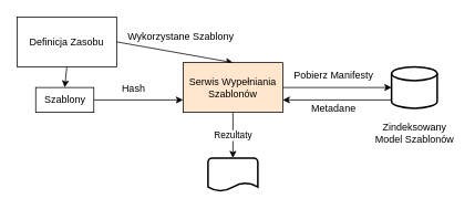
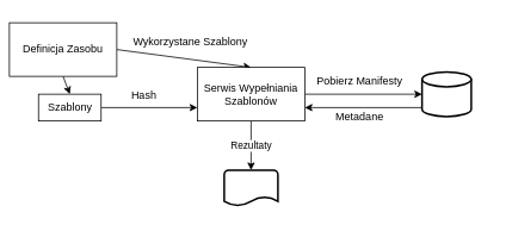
  <mxCell id="0" />
  <mxCell id="1" parent="0" />
  <mxCell id="2" style="rounded=0;orthogonalLoop=1;jettySize=auto;html=1;exitX=1;exitY=0.5;exitDx=0;exitDy=0;entryX=0.5;entryY=0;entryDx=0;entryDy=0;" edge="1" parent="1" source="5" target="12"><mxGeometry relative="1" as="geometry" /></mxCell>
  <mxCell id="3" value="Wykorzystane Szablony" style="text;html=1;resizable=0;points=[];align=center;verticalAlign=middle;labelBackgroundColor=#ffffff;" vertex="1" connectable="0" parent="2"><mxGeometry x="0.103" y="3" relative="1" as="geometry"><mxPoint x="-1" y="-17" as="offset" /></mxGeometry></mxCell>
  <mxCell id="4" style="edgeStyle=none;rounded=0;orthogonalLoop=1;jettySize=auto;html=1;exitX=0.5;exitY=1;exitDx=0;exitDy=0;entryX=0.5;entryY=0;entryDx=0;entryDy=0;" edge="1" parent="1" source="5" target="17"><mxGeometry relative="1" as="geometry" /></mxCell>
- <mxCell id="5" value="Definicja Zasobu" style="rounded=0;whiteSpace=wrap;html=1;" vertex="1" parent="1"><mxGeometry x="20" y="20" width="120" height="60" as="geometry" /></mxCell>
+ <mxCell id="5" value="Definicja Zasobu" style="rounded=0;whiteSpace=wrap;html=1;" vertex="1" parent="1"><mxGeometry x="10" y="25" width="120" height="60" as="geometry" /></mxCell>
  <mxCell id="6" value="" style="group" vertex="1" connectable="0" parent="1"><mxGeometry x="447.5" y="80" width="102" height="90" as="geometry" /></mxCell>
  <mxCell id="7" value="" style="strokeWidth=2;html=1;shape=mxgraph.flowchart.database;whiteSpace=wrap;" vertex="1" parent="6"><mxGeometry x="23.5" width="55" height="50" as="geometry" /></mxCell>
- <mxCell id="8" value="Zindeksowany Model Szablonów" style="text;html=1;strokeColor=none;fillColor=none;align=center;verticalAlign=middle;whiteSpace=wrap;rounded=0;" vertex="1" parent="6"><mxGeometry y="70" width="102" height="20" as="geometry" /></mxCell>
  <mxCell id="9" style="rounded=0;orthogonalLoop=1;jettySize=auto;html=1;exitX=1;exitY=0.5;exitDx=0;exitDy=0;entryX=0;entryY=0.5;entryDx=0;entryDy=0;entryPerimeter=0;" edge="1" parent="1" source="12" target="7"><mxGeometry relative="1" as="geometry" /></mxCell>
  <mxCell id="10" value="Pobierz Manifesty" style="text;html=1;resizable=0;points=[];align=center;verticalAlign=middle;labelBackgroundColor=#ffffff;" vertex="1" connectable="0" parent="9"><mxGeometry x="-0.079" y="-1" relative="1" as="geometry"><mxPoint y="-16" as="offset" /></mxGeometry></mxCell>
  <mxCell id="11" value="Rezultaty" style="edgeStyle=none;rounded=0;orthogonalLoop=1;jettySize=auto;html=1;" edge="1" parent="1" source="12" target="18"><mxGeometry relative="1" as="geometry" /></mxCell>
- <mxCell id="12" value="Serwis Wypełniania Szablonów" style="rounded=0;whiteSpace=wrap;html=1;fillColor=#ffe6cc;" vertex="1" parent="1"><mxGeometry x="220" y="75" width="120" height="60" as="geometry" /></mxCell>
+ <mxCell id="12" value="Serwis Wypełniania Szablonów" style="rounded=0;whiteSpace=wrap;html=1;" vertex="1" parent="1"><mxGeometry x="220" y="75" width="120" height="60" as="geometry" /></mxCell>
  <mxCell id="13" style="edgeStyle=none;rounded=0;orthogonalLoop=1;jettySize=auto;html=1;entryX=1;entryY=0.75;entryDx=0;entryDy=0;" edge="1" parent="1" target="12"><mxGeometry relative="1" as="geometry"><mxPoint x="471" y="120" as="sourcePoint" /></mxGeometry></mxCell>
  <mxCell id="14" value="Metadane" style="text;html=1;resizable=0;points=[];align=center;verticalAlign=middle;labelBackgroundColor=#ffffff;" vertex="1" connectable="0" parent="13"><mxGeometry x="-0.252" y="-1" relative="1" as="geometry"><mxPoint x="-22" y="11" as="offset" /></mxGeometry></mxCell>
  <mxCell id="15" style="edgeStyle=none;rounded=0;orthogonalLoop=1;jettySize=auto;html=1;exitX=1;exitY=0.5;exitDx=0;exitDy=0;entryX=0;entryY=0.75;entryDx=0;entryDy=0;" edge="1" parent="1" source="17" target="12"><mxGeometry relative="1" as="geometry" /></mxCell>
  <mxCell id="16" value="Hash" style="text;html=1;resizable=0;points=[];align=center;verticalAlign=middle;labelBackgroundColor=#ffffff;" vertex="1" connectable="0" parent="15"><mxGeometry x="-0.514" y="2" relative="1" as="geometry"><mxPoint x="21" y="-13" as="offset" /></mxGeometry></mxCell>
  <mxCell id="17" value="Szablony" style="rounded=0;whiteSpace=wrap;html=1;" vertex="1" parent="1"><mxGeometry x="42.5" y="105" width="70" height="30" as="geometry" /></mxCell>
  <mxCell id="18" value="" style="strokeWidth=2;html=1;shape=mxgraph.flowchart.document2;whiteSpace=wrap;size=0.25;" vertex="1" parent="1"><mxGeometry x="250" y="190" width="60" height="40" as="geometry" /></mxCell>
